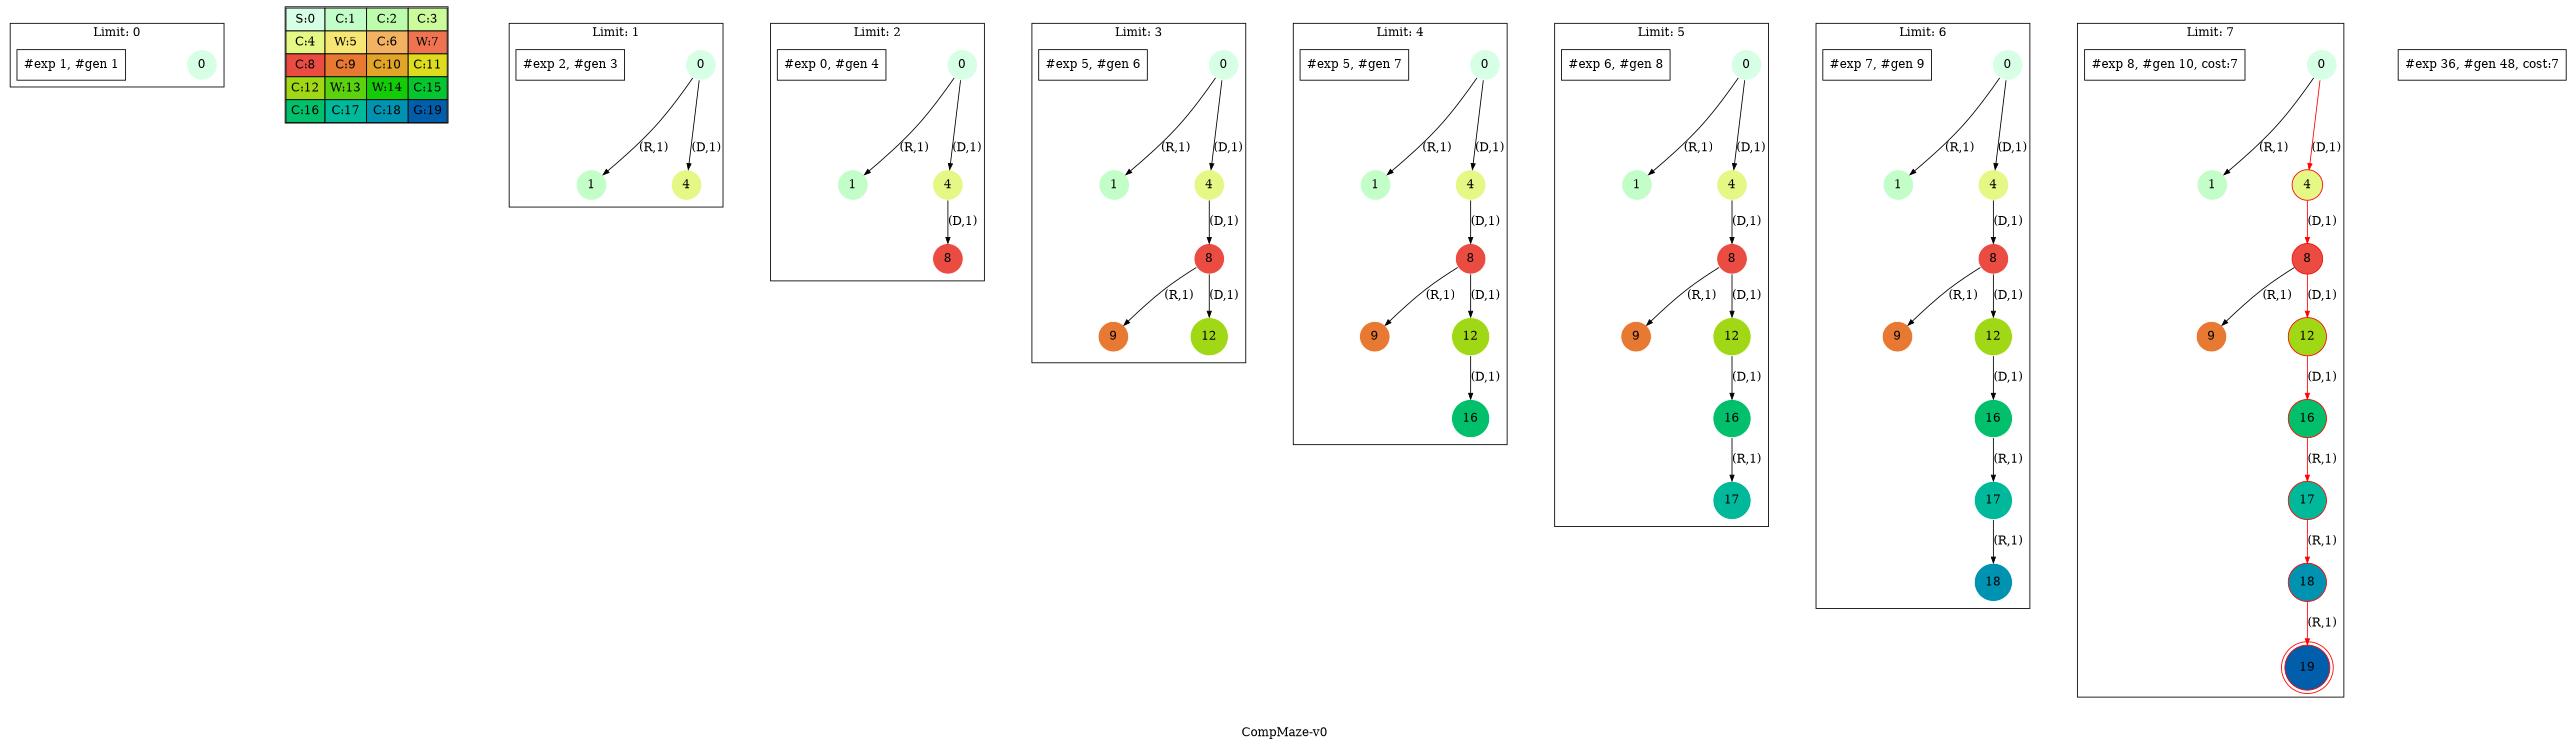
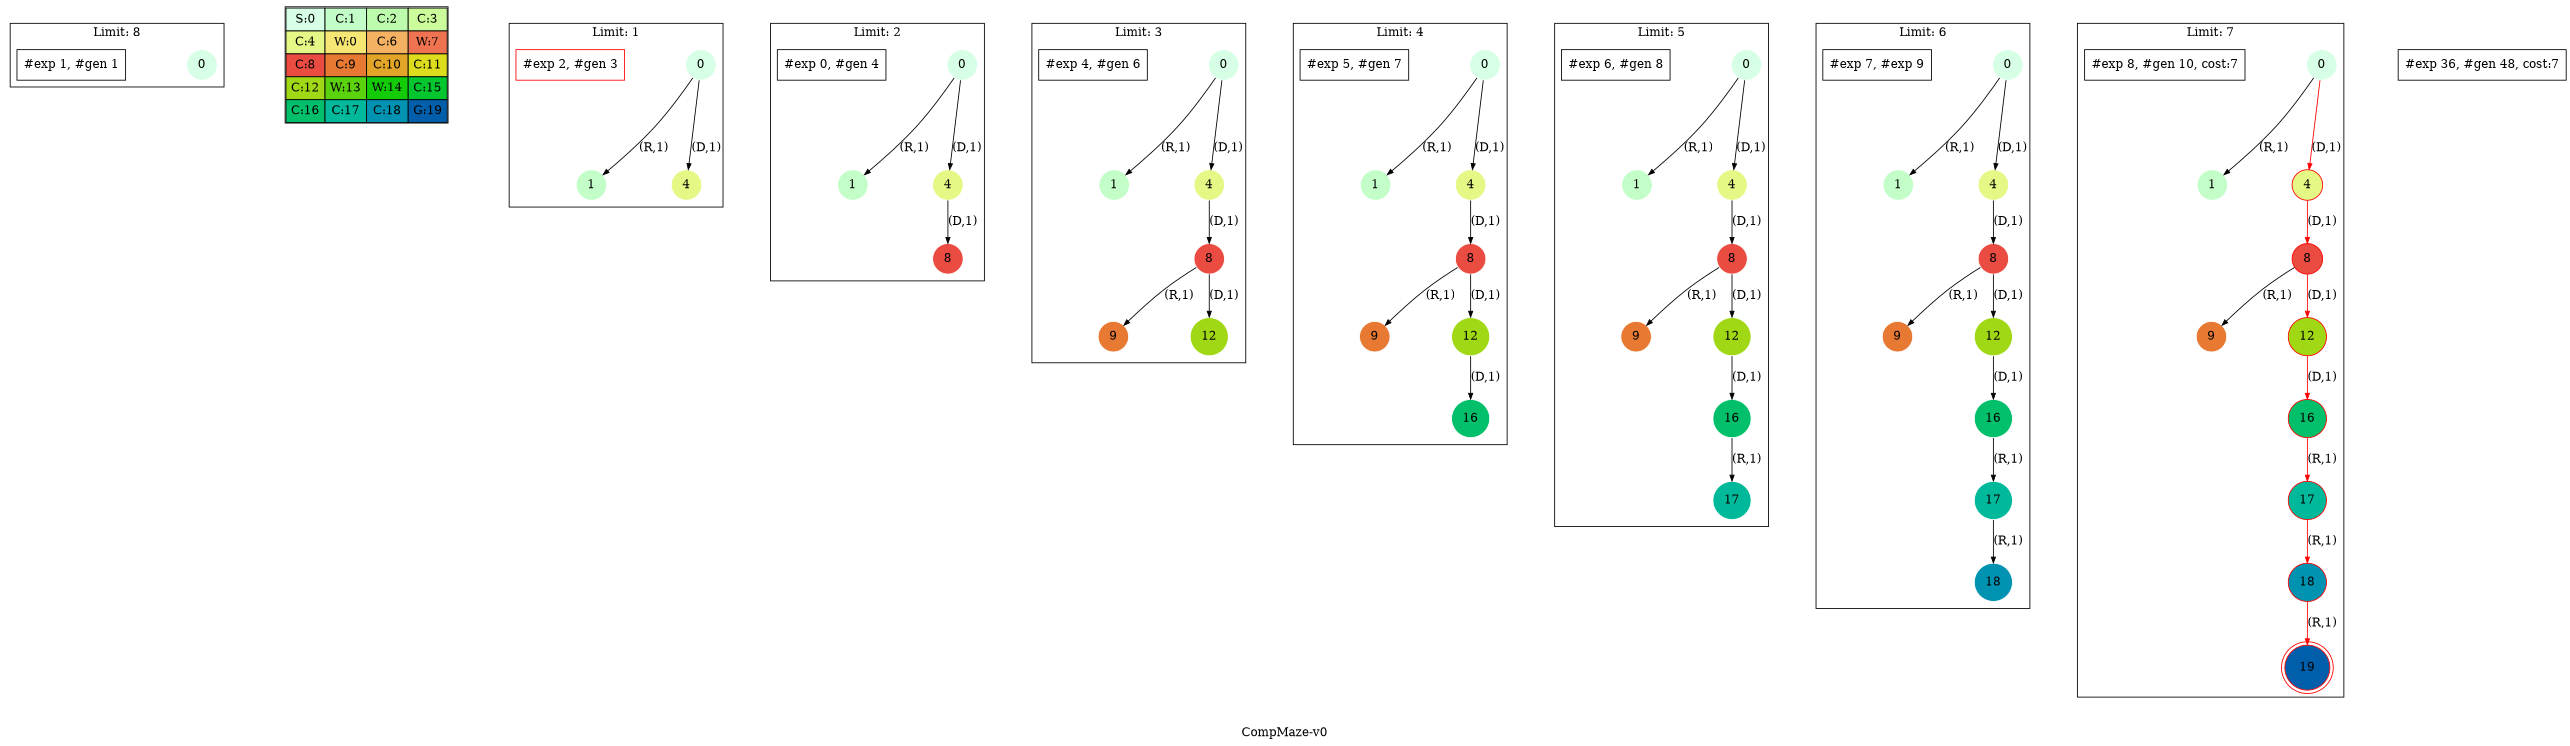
  strict digraph {
    label="CompMaze-v0"
    nodesep=1
    ranksep=0.5
    node [color=white shape=circle style=filled]
    edge [arrowsize=0.7]
    n1 [fillcolor="0.39803922 0.15947579 0.99679532 1.        " label=0]
    "#exp 1, #gen 1" [shape=box color="" style=""]
-   n3 [label=<<table border="1" cellpadding="5" cellspacing="0" cellborder="1"><tr><td bgcolor="0.39803922 0.15947579 0.99679532 1.        ">S:0</td><td bgcolor="0.35098039 0.23194764 0.99315867 1.        ">C:1</td><td bgcolor="0.29607843 0.31486959 0.98720184 1.        ">C:2</td><td bgcolor="0.24901961 0.38410575 0.98063477 1.        ">C:3</td></tr><tr><td bgcolor="0.19411765 0.46220388 0.97128103 1.        ">C:4</td><td bgcolor="0.14705882 0.52643216 0.96182564 1.        ">W:5</td><td bgcolor="0.09215686 0.59770746 0.94913494 1.        ">C:6</td><td bgcolor="0.0372549  0.66454018 0.93467977 1.        ">W:7</td></tr><tr><td bgcolor="0.00980392 0.71791192 0.92090552 1.        ">C:8</td><td bgcolor="0.06470588 0.77520398 0.9032472  1.        ">C:9</td><td bgcolor="0.11176471 0.81974048 0.88677369 1.        ">C:10</td><td bgcolor="0.16666667 0.8660254  0.8660254  1.        ">C:11</td></tr><tr><td bgcolor="0.21372549 0.9005867  0.84695821 1.        ">C:12</td><td bgcolor="0.26862745 0.93467977 0.82325295 1.        ">W:13</td><td bgcolor="0.32352941 0.96182564 0.79801723 1.        ">W:14</td><td bgcolor="0.37058824 0.97940977 0.77520398 1.        ">C:15</td></tr><tr><td bgcolor="0.4254902  0.99315867 0.74725253 1.        ">C:16</td><td bgcolor="0.47254902 0.99907048 0.72218645 1.        ">C:17</td><td bgcolor="0.52745098 0.99907048 0.69169844 1.        ">C:18</td><td bgcolor="0.5745098  0.99315867 0.66454018 1.        ">G:19</td></tr></table>> shape=plaintext color="" style=""]
+   n3 [label=<<table border="1" cellpadding="5" cellspacing="0" cellborder="1"><tr><td bgcolor="0.39803922 0.15947579 0.99679532 1.        ">S:0</td><td bgcolor="0.35098039 0.23194764 0.99315867 1.        ">C:1</td><td bgcolor="0.29607843 0.31486959 0.98720184 1.        ">C:2</td><td bgcolor="0.24901961 0.38410575 0.98063477 1.        ">C:3</td></tr><tr><td bgcolor="0.19411765 0.46220388 0.97128103 1.        ">C:4</td><td bgcolor="0.14705882 0.52643216 0.96182564 1.        ">W:0</td><td bgcolor="0.09215686 0.59770746 0.94913494 1.        ">C:6</td><td bgcolor="0.0372549  0.66454018 0.93467977 1.        ">W:7</td></tr><tr><td bgcolor="0.00980392 0.71791192 0.92090552 1.        ">C:8</td><td bgcolor="0.06470588 0.77520398 0.9032472  1.        ">C:9</td><td bgcolor="0.11176471 0.81974048 0.88677369 1.        ">C:10</td><td bgcolor="0.16666667 0.8660254  0.8660254  1.        ">C:11</td></tr><tr><td bgcolor="0.21372549 0.9005867  0.84695821 1.        ">C:12</td><td bgcolor="0.26862745 0.93467977 0.82325295 1.        ">W:13</td><td bgcolor="0.32352941 0.96182564 0.79801723 1.        ">W:14</td><td bgcolor="0.37058824 0.97940977 0.77520398 1.        ">C:15</td></tr><tr><td bgcolor="0.4254902  0.99315867 0.74725253 1.        ">C:16</td><td bgcolor="0.47254902 0.99907048 0.72218645 1.        ">C:17</td><td bgcolor="0.52745098 0.99907048 0.69169844 1.        ">C:18</td><td bgcolor="0.5745098  0.99315867 0.66454018 1.        ">G:19</td></tr></table>> shape=plaintext color="" style=""]
    n4 [fillcolor="0.39803922 0.15947579 0.99679532 1.        " label=0]
    n5 [fillcolor="0.35098039 0.23194764 0.99315867 1.        " label=1]
    n6 [fillcolor="0.19411765 0.46220388 0.97128103 1.        " label=4]
-   "#exp 2, #gen 3" [shape=box color="" style=""]
+   "#exp 2, #gen 3" [shape=box color=red style=""]
    n8 [fillcolor="0.39803922 0.15947579 0.99679532 1.        " label=0]
    n9 [fillcolor="0.35098039 0.23194764 0.99315867 1.        " label=1]
    n10 [fillcolor="0.19411765 0.46220388 0.97128103 1.        " label=4]
    n11 [fillcolor="0.00980392 0.71791192 0.92090552 1.        " label=8]
    n12 [label="#exp 0, #gen 4" shape=box color="" style=""]
    n13 [fillcolor="0.39803922 0.15947579 0.99679532 1.        " label=0]
    n14 [fillcolor="0.35098039 0.23194764 0.99315867 1.        " label=1]
    n15 [fillcolor="0.19411765 0.46220388 0.97128103 1.        " label=4]
    n16 [fillcolor="0.00980392 0.71791192 0.92090552 1.        " label=8]
    n17 [fillcolor="0.06470588 0.77520398 0.9032472  1.        " label=9]
    n18 [fillcolor="0.21372549 0.9005867  0.84695821 1.        " label=12]
-   "#exp 4, #gen 6" [shape=box label="#exp 5, #gen 6" color="" style=""]
+   "#exp 4, #gen 6" [shape=box color="" style=""]
    n20 [fillcolor="0.39803922 0.15947579 0.99679532 1.        " label=0]
    n21 [fillcolor="0.35098039 0.23194764 0.99315867 1.        " label=1]
    n22 [fillcolor="0.19411765 0.46220388 0.97128103 1.        " label=4]
    n23 [fillcolor="0.00980392 0.71791192 0.92090552 1.        " label=8]
    n24 [fillcolor="0.06470588 0.77520398 0.9032472  1.        " label=9]
    n25 [fillcolor="0.21372549 0.9005867  0.84695821 1.        " label=12]
    n26 [fillcolor="0.4254902  0.99315867 0.74725253 1.        " label=16]
    "#exp 5, #gen 7" [shape=box color="" style=""]
    n28 [fillcolor="0.39803922 0.15947579 0.99679532 1.        " label=0]
    n29 [fillcolor="0.35098039 0.23194764 0.99315867 1.        " label=1]
    n30 [fillcolor="0.19411765 0.46220388 0.97128103 1.        " label=4]
    n31 [fillcolor="0.00980392 0.71791192 0.92090552 1.        " label=8]
    n32 [fillcolor="0.06470588 0.77520398 0.9032472  1.        " label=9]
    n33 [fillcolor="0.21372549 0.9005867  0.84695821 1.        " label=12]
    n34 [fillcolor="0.4254902  0.99315867 0.74725253 1.        " label=16]
    n35 [fillcolor="0.47254902 0.99907048 0.72218645 1.        " label=17]
    "#exp 6, #gen 8" [shape=box color="" style=""]
    n37 [fillcolor="0.39803922 0.15947579 0.99679532 1.        " label=0]
    n38 [fillcolor="0.35098039 0.23194764 0.99315867 1.        " label=1]
    n39 [fillcolor="0.19411765 0.46220388 0.97128103 1.        " label=4]
    n40 [fillcolor="0.00980392 0.71791192 0.92090552 1.        " label=8]
    n41 [fillcolor="0.06470588 0.77520398 0.9032472  1.        " label=9]
    n42 [fillcolor="0.21372549 0.9005867  0.84695821 1.        " label=12]
    n43 [fillcolor="0.4254902  0.99315867 0.74725253 1.        " label=16]
    n44 [fillcolor="0.47254902 0.99907048 0.72218645 1.        " label=17]
    n45 [fillcolor="0.52745098 0.99907048 0.69169844 1.        " label=18]
-   "#exp 7, #gen 9" [shape=box color="" style=""]
+   "#exp 7, #gen 9" [shape=box label="#exp 7, #exp 9" color="" style=""]
    n47 [fillcolor="0.39803922 0.15947579 0.99679532 1.        " label=0]
    n48 [fillcolor="0.35098039 0.23194764 0.99315867 1.        " label=1]
    n49 [color=red fillcolor="0.19411765 0.46220388 0.97128103 1.        " label=4]
    n50 [color=red fillcolor="0.00980392 0.71791192 0.92090552 1.        " label=8]
    n51 [fillcolor="0.06470588 0.77520398 0.9032472  1.        " label=9]
    n52 [color=red fillcolor="0.21372549 0.9005867  0.84695821 1.        " label=12]
    n53 [color=red fillcolor="0.4254902  0.99315867 0.74725253 1.        " label=16]
    n54 [color=red fillcolor="0.47254902 0.99907048 0.72218645 1.        " label=17]
    n55 [color=red fillcolor="0.52745098 0.99907048 0.69169844 1.        " label=18]
    n56 [color=red fillcolor="0.5745098  0.99315867 0.66454018 1.        " label=19 peripheries=2]
    "#exp 8, #gen 10, cost:7" [shape=box color="" style=""]
    "#exp 36, #gen 48, cost:7" [shape=box color="" style=""]
    subgraph cluster_1 {
-     label="Limit: 0"
+     label="Limit: 8"
      n1
      "#exp 1, #gen 1"
    }
    subgraph sub_2 {
      label=Map
      n3
    }
    subgraph cluster_3 {
      label="Limit: 1"
      n4
      n5
      n6
      "#exp 2, #gen 3"
    }
    subgraph cluster_4 {
      label="Limit: 2"
      n8
      n9
      n10
      n11
      n12
    }
    subgraph cluster_5 {
      label="Limit: 3"
      n13
      n14
      n15
      n16
      n17
      n18
      "#exp 4, #gen 6"
    }
    subgraph cluster_6 {
      label="Limit: 4"
      n20
      n21
      n22
      n23
      n24
      n25
      n26
      "#exp 5, #gen 7"
    }
    subgraph cluster_7 {
      label="Limit: 5"
      n28
      n29
      n30
      n31
      n32
      n33
      n34
      n35
      "#exp 6, #gen 8"
    }
    subgraph cluster_8 {
      label="Limit: 6"
      n37
      n38
      n39
      n40
      n41
      n42
      n43
      n44
      n45
      "#exp 7, #gen 9"
    }
    subgraph cluster_9 {
      label="Limit: 7"
      n47
      n48
      n49
      n50
      n51
      n52
      n53
      n54
      n55
      n56
      "#exp 8, #gen 10, cost:7"
    }
    n4 -> n5 [label="(R,1)"]
    n4 -> n6 [label="(D,1)"]
    n8 -> n9 [label="(R,1)"]
    n8 -> n10 [label="(D,1)"]
    n10 -> n11 [label="(D,1)"]
    n13 -> n14 [label="(R,1)"]
    n13 -> n15 [label="(D,1)"]
    n15 -> n16 [label="(D,1)"]
    n16 -> n17 [label="(R,1)"]
    n16 -> n18 [label="(D,1)"]
    n20 -> n21 [label="(R,1)"]
    n20 -> n22 [label="(D,1)"]
    n22 -> n23 [label="(D,1)"]
    n23 -> n24 [label="(R,1)"]
    n23 -> n25 [label="(D,1)"]
    n25 -> n26 [label="(D,1)"]
    n28 -> n29 [label="(R,1)"]
    n28 -> n30 [label="(D,1)"]
    n30 -> n31 [label="(D,1)"]
    n31 -> n32 [label="(R,1)"]
    n31 -> n33 [label="(D,1)"]
    n33 -> n34 [label="(D,1)"]
    n34 -> n35 [label="(R,1)"]
    n37 -> n38 [label="(R,1)"]
    n37 -> n39 [label="(D,1)"]
    n39 -> n40 [label="(D,1)"]
    n40 -> n41 [label="(R,1)"]
    n40 -> n42 [label="(D,1)"]
    n42 -> n43 [label="(D,1)"]
    n43 -> n44 [label="(R,1)"]
    n44 -> n45 [label="(R,1)"]
    n47 -> n48 [label="(R,1)"]
    n47 -> n49 [color=red label="(D,1)"]
    n49 -> n50 [color=red label="(D,1)"]
    n50 -> n51 [label="(R,1)"]
    n50 -> n52 [color=red label="(D,1)"]
    n52 -> n53 [color=red label="(D,1)"]
    n53 -> n54 [color=red label="(R,1)"]
    n54 -> n55 [color=red label="(R,1)"]
    n55 -> n56 [color=red label="(R,1)"]
  }
